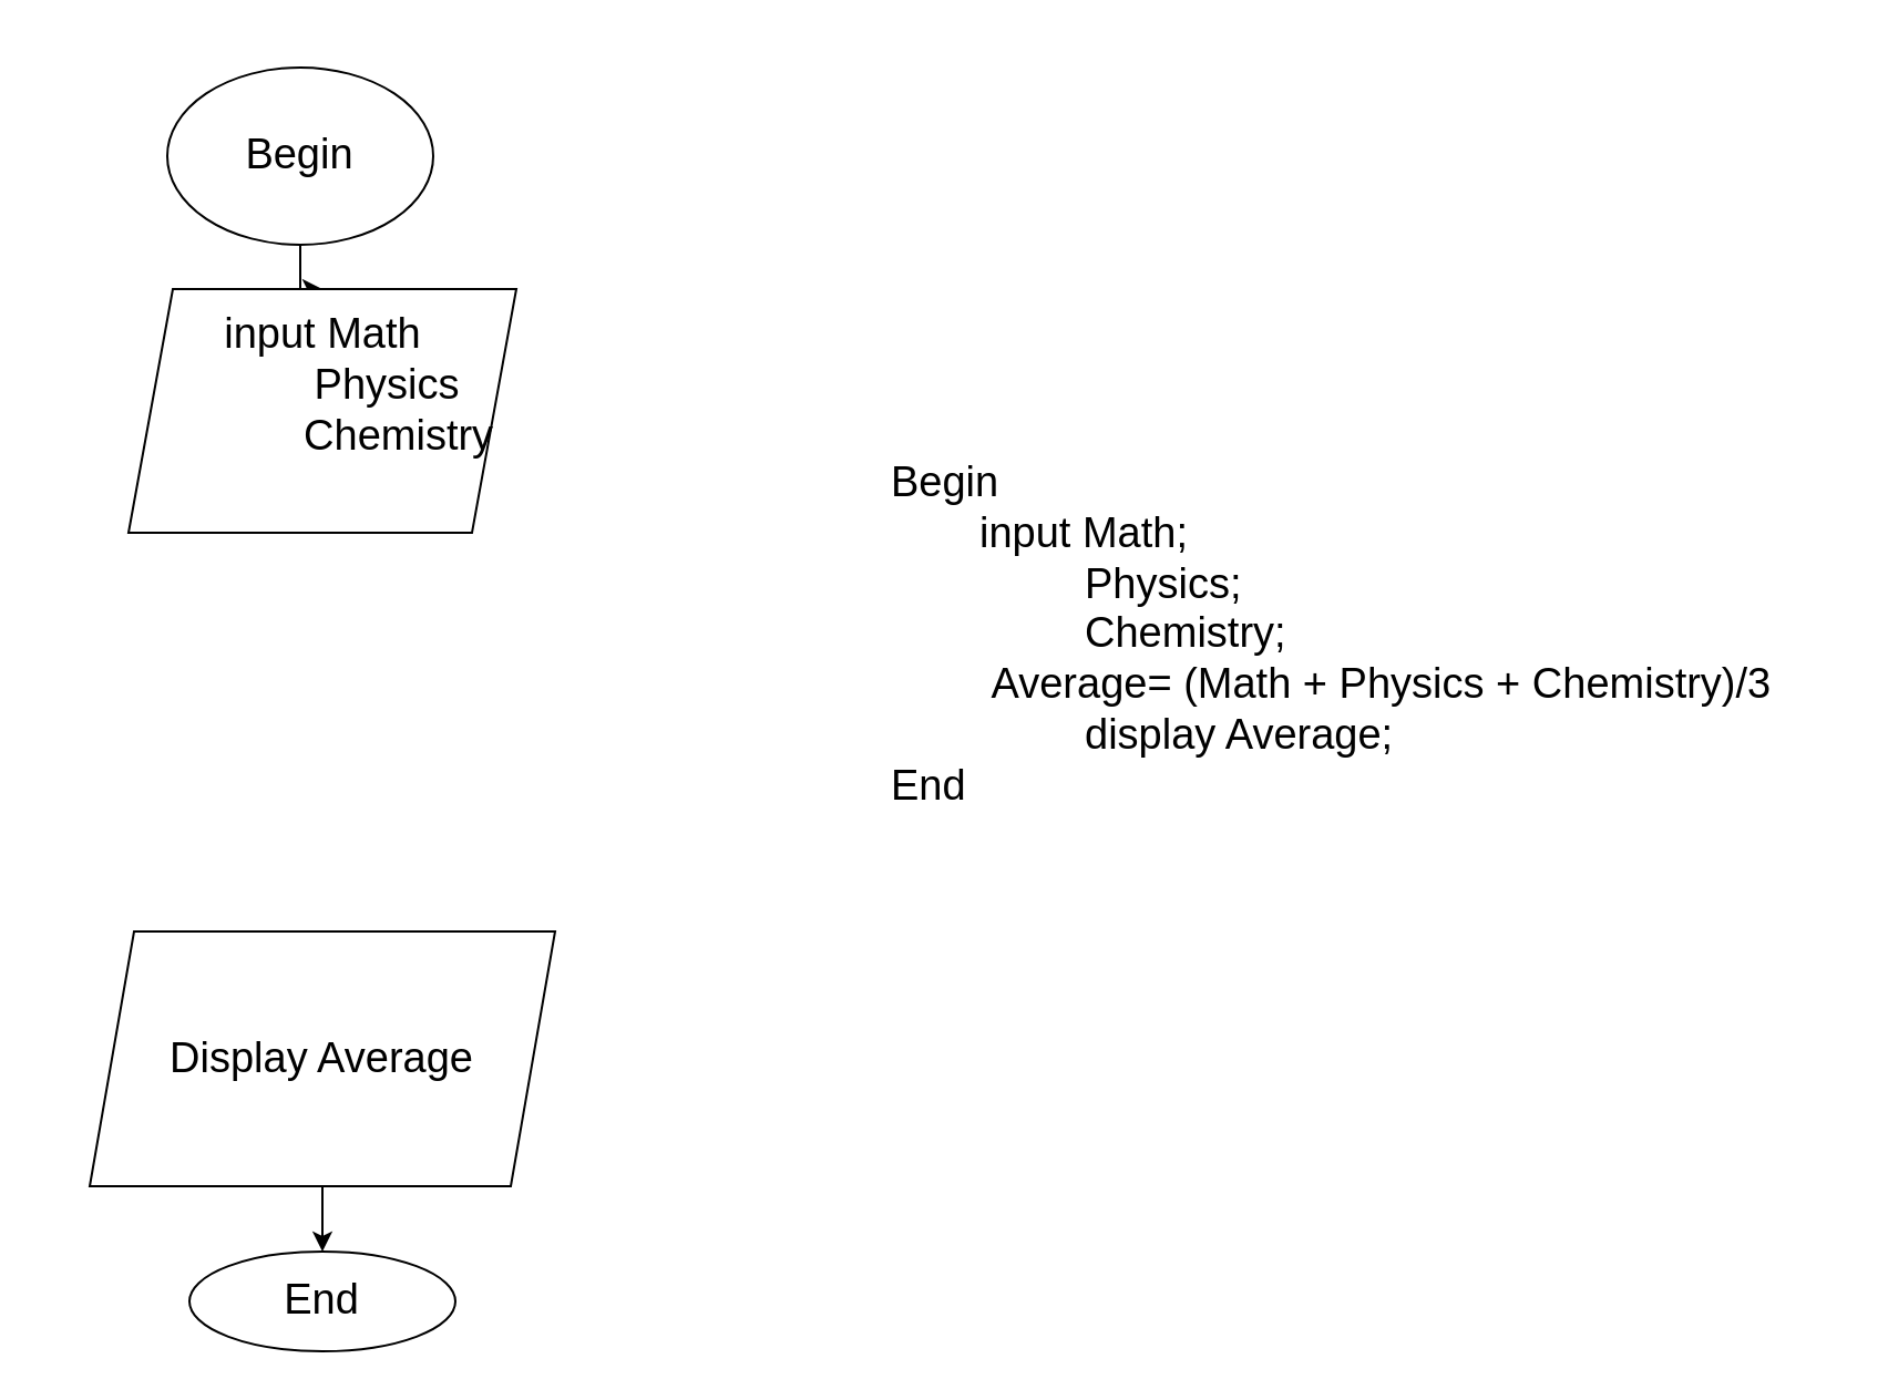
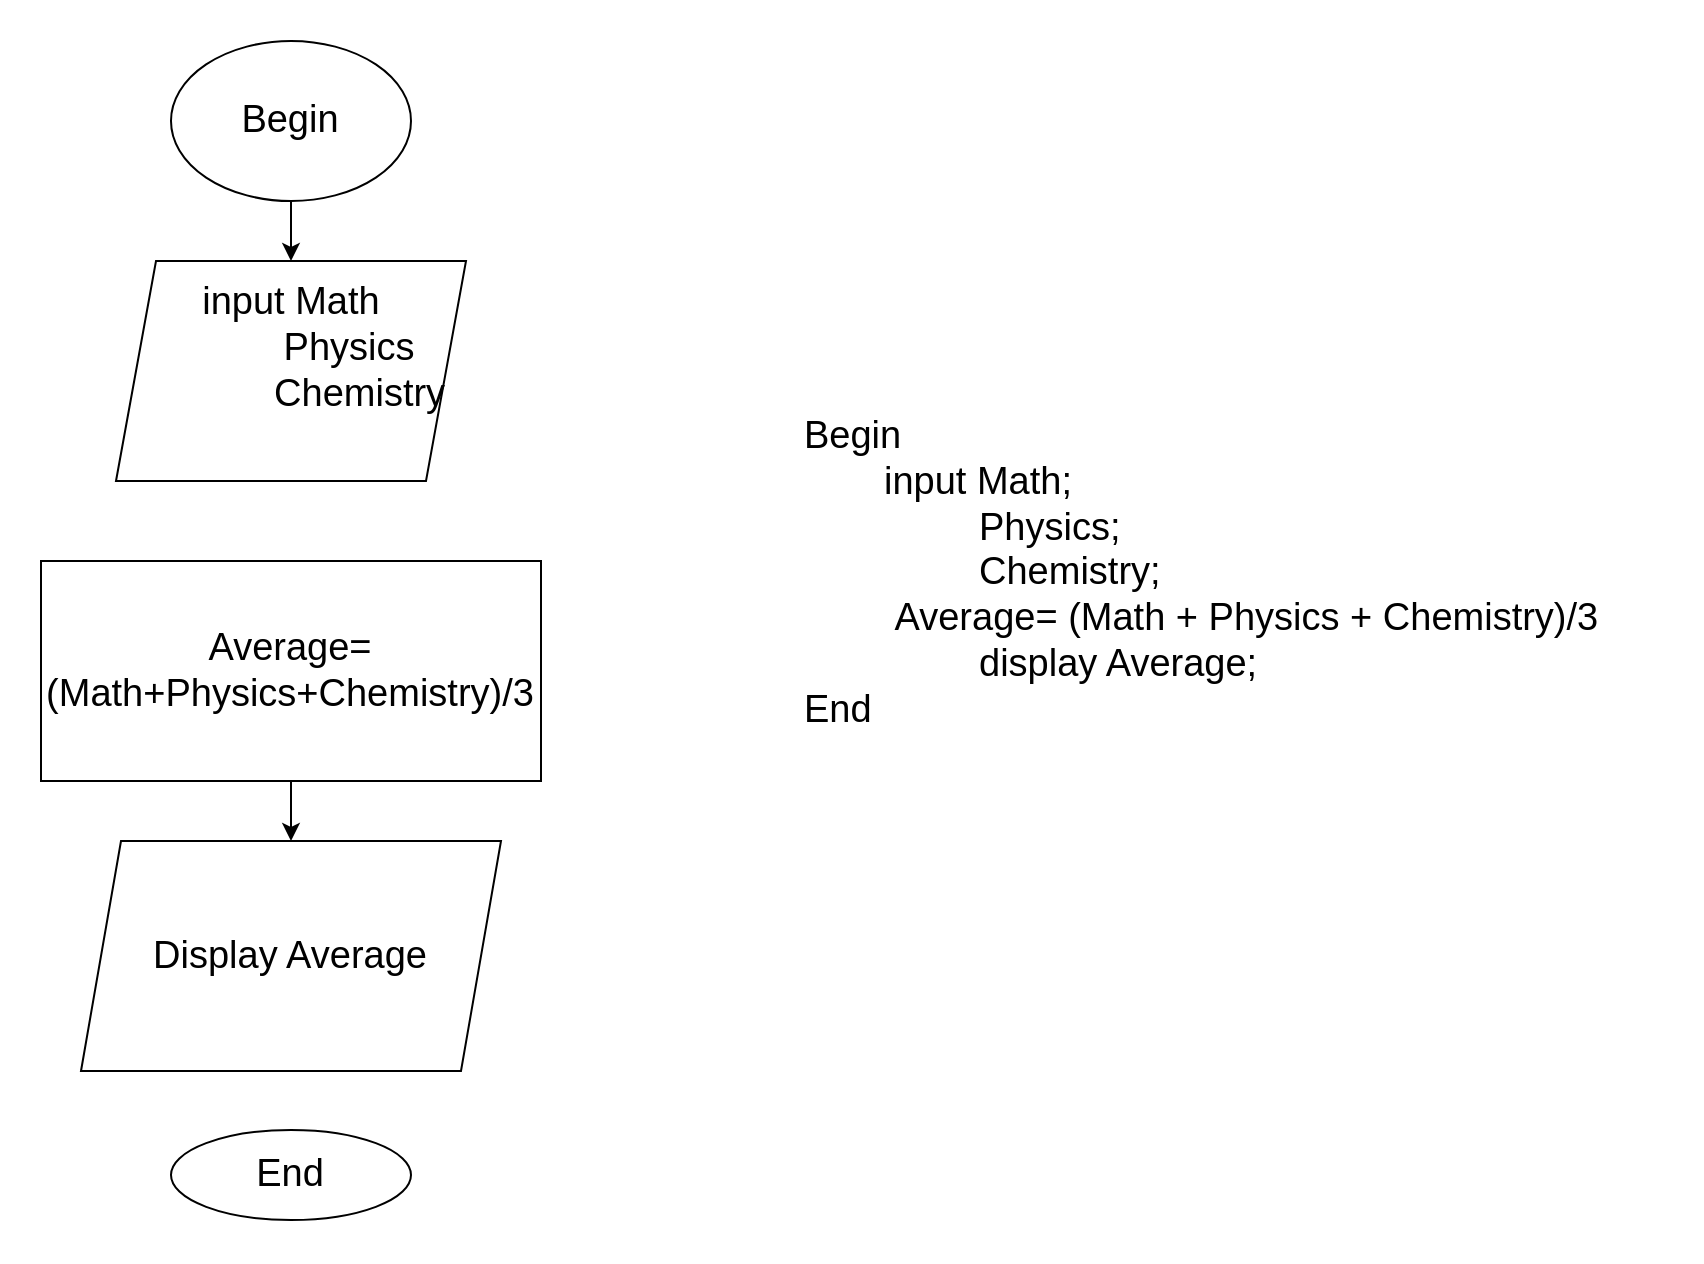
  <mxCell id="0" />
  <mxCell id="1" parent="0" />
  <mxCell id="2" value="Begin&lt;br style=&quot;font-size: 19px;&quot;&gt;&lt;blockquote style=&quot;margin: 0px 0px 0px 40px; border: none; padding: 0px; font-size: 19px;&quot;&gt;input Math;&lt;/blockquote&gt;&lt;blockquote style=&quot;margin: 0px 0px 0px 40px; border: none; padding: 0px; font-size: 19px;&quot;&gt;&amp;nbsp; &amp;nbsp; &amp;nbsp; &amp;nbsp; &amp;nbsp;Physics;&lt;/blockquote&gt;&lt;blockquote style=&quot;margin: 0px 0px 0px 40px; border: none; padding: 0px; font-size: 19px;&quot;&gt;&amp;nbsp; &amp;nbsp; &amp;nbsp; &amp;nbsp; &amp;nbsp;Chemistry;&lt;/blockquote&gt;&lt;blockquote style=&quot;margin: 0px 0px 0px 40px; border: none; padding: 0px; font-size: 19px;&quot;&gt;&lt;span style=&quot;background-color: initial; font-size: 19px;&quot;&gt;&amp;nbsp;Average= (Math + Physics + Chemistry)/3&lt;/span&gt;&lt;/blockquote&gt;&lt;blockquote style=&quot;margin: 0px 0px 0px 40px; border: none; padding: 0px; font-size: 19px;&quot;&gt;&amp;nbsp; &amp;nbsp; &amp;nbsp; &amp;nbsp; &amp;nbsp;display Average;&lt;/blockquote&gt;End" style="text;html=1;strokeColor=none;fillColor=none;align=left;verticalAlign=top;whiteSpace=wrap;rounded=0;fontSize=19;" vertex="1" parent="1"><mxGeometry x="400" y="200" width="430" height="300" as="geometry" /></mxCell>
  <mxCell id="3" value="" style="edgeStyle=orthogonalEdgeStyle;rounded=0;orthogonalLoop=1;jettySize=auto;html=1;fontSize=19;" edge="1" parent="1" source="4" target="5"><mxGeometry relative="1" as="geometry" /></mxCell>
- <mxCell id="4" value="Begin" style="ellipse;whiteSpace=wrap;html=1;fontSize=19;" vertex="1" parent="1"><mxGeometry x="75" y="30" width="120" height="80" as="geometry" /></mxCell>
+ <mxCell id="4" value="Begin" style="ellipse;whiteSpace=wrap;html=1;fontSize=19;" vertex="1" parent="1"><mxGeometry x="85" y="20" width="120" height="80" as="geometry" /></mxCell>
  <mxCell id="5" value="&lt;div style=&quot;&quot;&gt;&lt;span style=&quot;background-color: initial;&quot;&gt;input Math&lt;/span&gt;&lt;/div&gt;&lt;div style=&quot;&quot;&gt;&lt;span style=&quot;background-color: initial;&quot;&gt;&amp;nbsp; &amp;nbsp; &amp;nbsp; &amp;nbsp; &amp;nbsp; &amp;nbsp;&lt;/span&gt;&lt;span style=&quot;background-color: initial;&quot;&gt;Physics&lt;/span&gt;&lt;/div&gt;&amp;nbsp; &amp;nbsp; &amp;nbsp; &amp;nbsp; &amp;nbsp; &amp;nbsp; &amp;nbsp;Chemistry&lt;div style=&quot;&quot;&gt;&lt;span style=&quot;background-color: initial;&quot;&gt;&amp;nbsp;&amp;nbsp;&lt;/span&gt;&lt;/div&gt;" style="shape=parallelogram;perimeter=parallelogramPerimeter;whiteSpace=wrap;html=1;fixedSize=1;fontSize=19;align=center;" vertex="1" parent="1"><mxGeometry x="57.5" y="130" width="175" height="110" as="geometry" /></mxCell>
- <mxCell id="8" value="" style="edgeStyle=orthogonalEdgeStyle;rounded=0;orthogonalLoop=1;jettySize=auto;html=1;fontSize=19;" edge="1" parent="1" source="9" target="10"><mxGeometry relative="1" as="geometry" /></mxCell>
+ <mxCell id="6" value="" style="edgeStyle=orthogonalEdgeStyle;rounded=0;orthogonalLoop=1;jettySize=auto;html=1;fontSize=19;" edge="1" parent="1" source="7" target="9"><mxGeometry relative="1" as="geometry" /></mxCell>
+ <mxCell id="7" value="Average=(Math+Physics+Chemistry)/3" style="whiteSpace=wrap;html=1;fontSize=19;" vertex="1" parent="1"><mxGeometry x="20" y="280" width="250" height="110" as="geometry" /></mxCell>
  <mxCell id="9" value="Display Average" style="shape=parallelogram;perimeter=parallelogramPerimeter;whiteSpace=wrap;html=1;fixedSize=1;fontSize=19;" vertex="1" parent="1"><mxGeometry x="40" y="420" width="210" height="115" as="geometry" /></mxCell>
  <mxCell id="10" value="End" style="ellipse;whiteSpace=wrap;html=1;fontSize=19;" vertex="1" parent="1"><mxGeometry x="85" y="564.5" width="120" height="45" as="geometry" /></mxCell>
